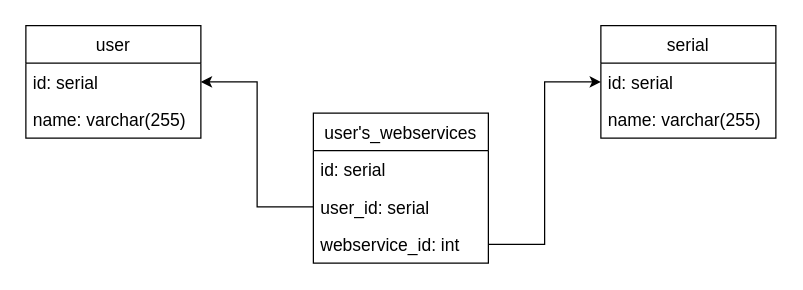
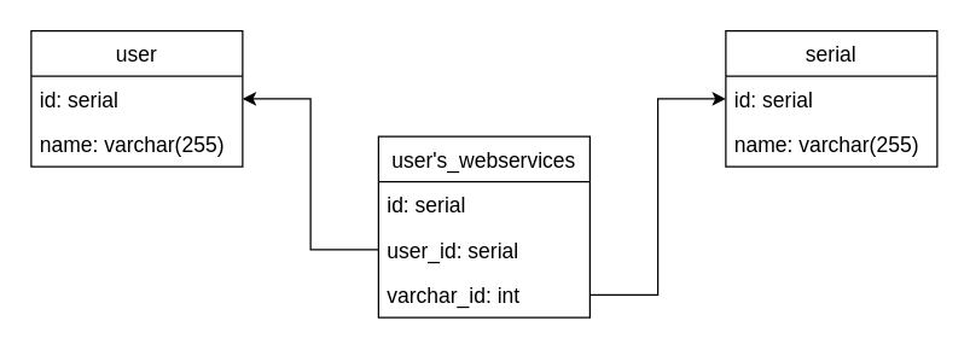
  <mxCell id="0" />
  <mxCell id="1" parent="0" />
  <mxCell id="2" value="user's_webservices" style="swimlane;fontStyle=0;childLayout=stackLayout;horizontal=1;startSize=30;horizontalStack=0;resizeParent=1;resizeParentMax=0;resizeLast=0;collapsible=1;marginBottom=0;fontSize=14;" vertex="1" parent="1"><mxGeometry x="250" y="90" width="140" height="120" as="geometry" /></mxCell>
  <mxCell id="3" value="id: serial" style="text;strokeColor=none;fillColor=none;align=left;verticalAlign=middle;spacingLeft=4;spacingRight=4;overflow=hidden;points=[[0,0.5],[1,0.5]];portConstraint=eastwest;rotatable=0;fontSize=14;" vertex="1" parent="2"><mxGeometry y="30" width="140" height="30" as="geometry" /></mxCell>
  <mxCell id="4" value="user_id: serial" style="text;strokeColor=none;fillColor=none;align=left;verticalAlign=middle;spacingLeft=4;spacingRight=4;overflow=hidden;points=[[0,0.5],[1,0.5]];portConstraint=eastwest;rotatable=0;fontSize=14;" vertex="1" parent="2"><mxGeometry y="60" width="140" height="30" as="geometry" /></mxCell>
- <mxCell id="5" value="webservice_id: int" style="text;strokeColor=none;fillColor=none;align=left;verticalAlign=middle;spacingLeft=4;spacingRight=4;overflow=hidden;points=[[0,0.5],[1,0.5]];portConstraint=eastwest;rotatable=0;fontSize=14;" vertex="1" parent="2"><mxGeometry y="90" width="140" height="30" as="geometry" /></mxCell>
+ <mxCell id="5" value="varchar_id: int" style="text;strokeColor=none;fillColor=none;align=left;verticalAlign=middle;spacingLeft=4;spacingRight=4;overflow=hidden;points=[[0,0.5],[1,0.5]];portConstraint=eastwest;rotatable=0;fontSize=14;" vertex="1" parent="2"><mxGeometry y="90" width="140" height="30" as="geometry" /></mxCell>
  <mxCell id="6" value="user" style="swimlane;fontStyle=0;childLayout=stackLayout;horizontal=1;startSize=30;horizontalStack=0;resizeParent=1;resizeParentMax=0;resizeLast=0;collapsible=1;marginBottom=0;fontSize=14;" vertex="1" parent="1"><mxGeometry x="20" y="20" width="140" height="90" as="geometry" /></mxCell>
  <mxCell id="7" value="id: serial" style="text;strokeColor=none;fillColor=none;align=left;verticalAlign=middle;spacingLeft=4;spacingRight=4;overflow=hidden;points=[[0,0.5],[1,0.5]];portConstraint=eastwest;rotatable=0;fontSize=14;" vertex="1" parent="6"><mxGeometry y="30" width="140" height="30" as="geometry" /></mxCell>
  <mxCell id="8" value="name: varchar(255)" style="text;strokeColor=none;fillColor=none;align=left;verticalAlign=middle;spacingLeft=4;spacingRight=4;overflow=hidden;points=[[0,0.5],[1,0.5]];portConstraint=eastwest;rotatable=0;fontSize=14;" vertex="1" parent="6"><mxGeometry y="60" width="140" height="30" as="geometry" /></mxCell>
  <mxCell id="9" value="serial" style="swimlane;fontStyle=0;childLayout=stackLayout;horizontal=1;startSize=30;horizontalStack=0;resizeParent=1;resizeParentMax=0;resizeLast=0;collapsible=1;marginBottom=0;fontSize=14;" vertex="1" parent="1"><mxGeometry x="480" y="20" width="140" height="90" as="geometry" /></mxCell>
  <mxCell id="10" value="id: serial" style="text;strokeColor=none;fillColor=none;align=left;verticalAlign=middle;spacingLeft=4;spacingRight=4;overflow=hidden;points=[[0,0.5],[1,0.5]];portConstraint=eastwest;rotatable=0;fontSize=14;" vertex="1" parent="9"><mxGeometry y="30" width="140" height="30" as="geometry" /></mxCell>
  <mxCell id="11" value="name: varchar(255)" style="text;strokeColor=none;fillColor=none;align=left;verticalAlign=middle;spacingLeft=4;spacingRight=4;overflow=hidden;points=[[0,0.5],[1,0.5]];portConstraint=eastwest;rotatable=0;fontSize=14;" vertex="1" parent="9"><mxGeometry y="60" width="140" height="30" as="geometry" /></mxCell>
  <mxCell id="12" value="" style="endArrow=classic;html=1;rounded=0;fontSize=14;edgeStyle=orthogonalEdgeStyle;exitX=0;exitY=0.5;exitDx=0;exitDy=0;entryX=1;entryY=0.5;entryDx=0;entryDy=0;" edge="1" parent="1" source="4" target="7"><mxGeometry width="50" height="50" relative="1" as="geometry"><mxPoint x="310" y="280" as="sourcePoint" /><mxPoint x="360" y="230" as="targetPoint" /></mxGeometry></mxCell>
  <mxCell id="13" value="" style="endArrow=classic;html=1;rounded=0;fontSize=14;edgeStyle=orthogonalEdgeStyle;exitX=1;exitY=0.5;exitDx=0;exitDy=0;entryX=0;entryY=0.5;entryDx=0;entryDy=0;" edge="1" parent="1" source="5" target="10"><mxGeometry width="50" height="50" relative="1" as="geometry"><mxPoint x="310" y="280" as="sourcePoint" /><mxPoint x="470" y="60" as="targetPoint" /></mxGeometry></mxCell>
